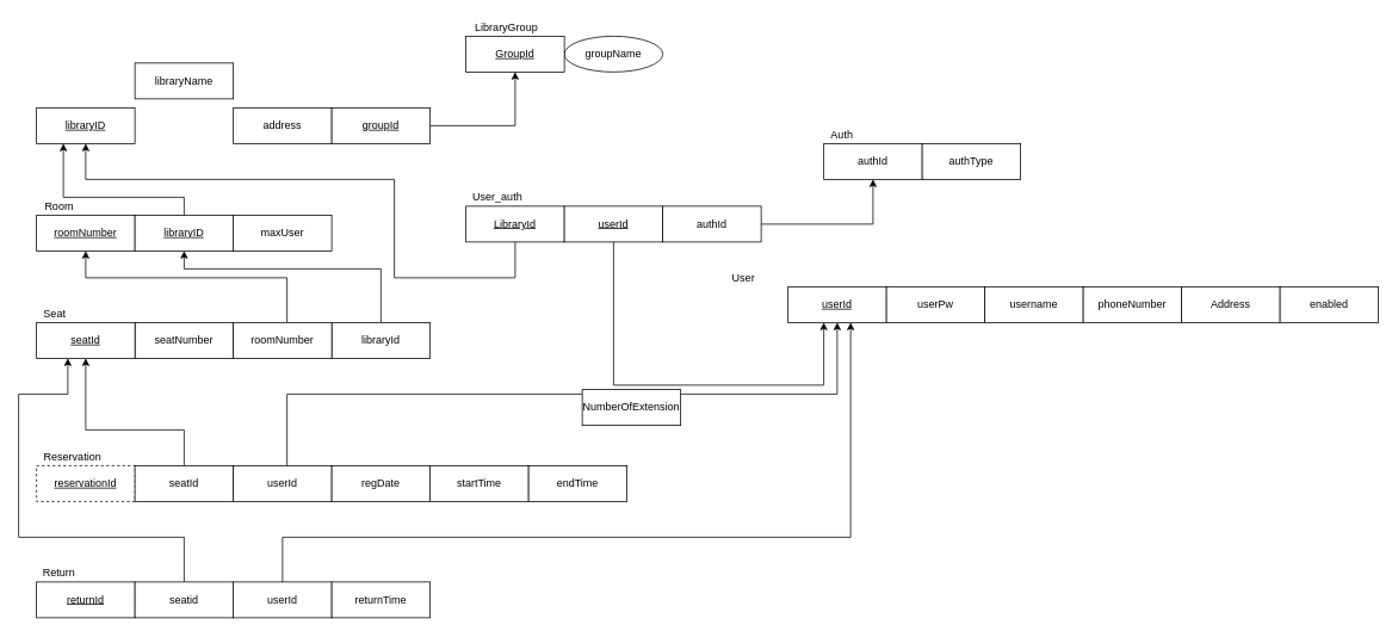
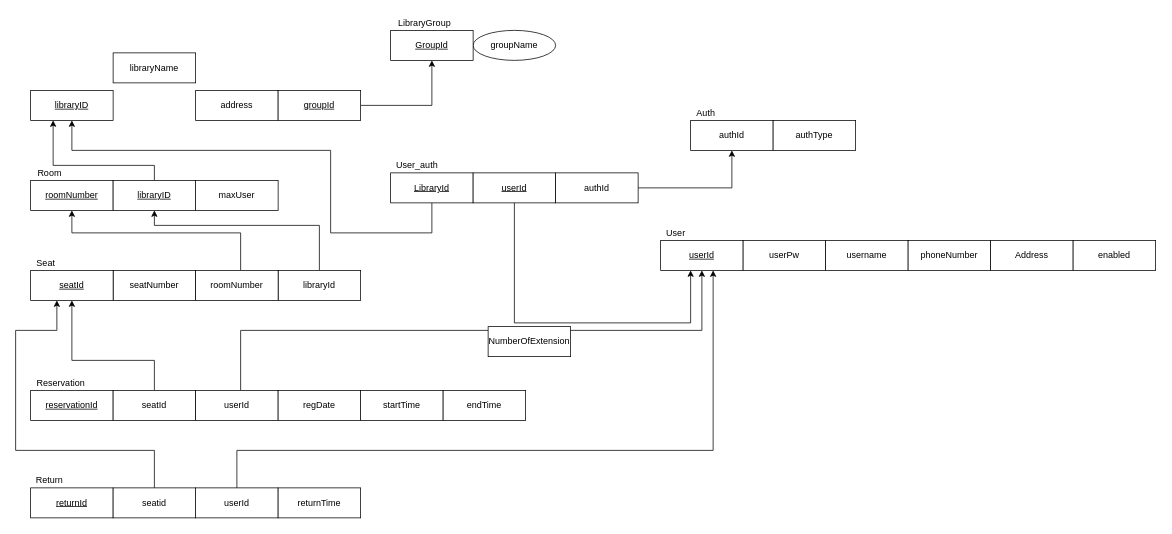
  <mxCell id="0" />
  <mxCell id="1" parent="0" />
  <mxCell id="2" value="&lt;u&gt;libraryID&lt;/u&gt;" style="rounded=0;whiteSpace=wrap;html=1;" parent="1" vertex="1"><mxGeometry x="40" y="120" width="110" height="40" as="geometry" /></mxCell>
  <mxCell id="3" value="libraryName" style="rounded=0;whiteSpace=wrap;html=1;" parent="1" vertex="1"><mxGeometry x="150" y="70" width="110" height="40" as="geometry" /></mxCell>
  <mxCell id="4" value="address" style="rounded=0;whiteSpace=wrap;html=1;" parent="1" vertex="1"><mxGeometry x="260" y="120" width="110" height="40" as="geometry" /></mxCell>
  <mxCell id="5" value="&lt;u&gt;roomNumber&lt;/u&gt;" style="rounded=0;whiteSpace=wrap;html=1;" parent="1" vertex="1"><mxGeometry x="40" y="240" width="110" height="40" as="geometry" /></mxCell>
  <mxCell id="6" value="Room" style="text;html=1;align=center;verticalAlign=middle;resizable=0;points=[];autosize=1;" parent="1" vertex="1"><mxGeometry x="40" y="220" width="50" height="20" as="geometry" /></mxCell>
  <mxCell id="7" value="maxUser" style="rounded=0;whiteSpace=wrap;html=1;" parent="1" vertex="1"><mxGeometry x="260" y="240" width="110" height="40" as="geometry" /></mxCell>
  <mxCell id="8" style="edgeStyle=orthogonalEdgeStyle;rounded=0;orthogonalLoop=1;jettySize=auto;html=1;" parent="1" source="9" edge="1"><mxGeometry relative="1" as="geometry"><Array as="points"><mxPoint x="205" y="220" /><mxPoint x="70" y="220" /><mxPoint x="70" y="160" /></Array><mxPoint x="70" y="160" as="targetPoint" /></mxGeometry></mxCell>
  <mxCell id="9" value="&lt;u&gt;libraryID&lt;/u&gt;" style="rounded=0;whiteSpace=wrap;html=1;" parent="1" vertex="1"><mxGeometry x="150" y="240" width="110" height="40" as="geometry" /></mxCell>
  <mxCell id="10" value="seatNumber" style="rounded=0;whiteSpace=wrap;html=1;" parent="1" vertex="1"><mxGeometry x="150" y="360" width="110" height="40" as="geometry" /></mxCell>
  <mxCell id="11" value="Seat" style="text;html=1;align=center;verticalAlign=middle;resizable=0;points=[];autosize=1;" parent="1" vertex="1"><mxGeometry x="40" y="340" width="40" height="20" as="geometry" /></mxCell>
  <mxCell id="12" style="edgeStyle=orthogonalEdgeStyle;rounded=0;orthogonalLoop=1;jettySize=auto;html=1;entryX=0.5;entryY=1;entryDx=0;entryDy=0;" parent="1" source="13" target="9" edge="1"><mxGeometry relative="1" as="geometry"><Array as="points"><mxPoint x="425" y="300" /><mxPoint x="205" y="300" /></Array></mxGeometry></mxCell>
  <mxCell id="13" value="libraryId" style="rounded=0;whiteSpace=wrap;html=1;" parent="1" vertex="1"><mxGeometry x="370" y="360" width="110" height="40" as="geometry" /></mxCell>
  <mxCell id="14" style="edgeStyle=orthogonalEdgeStyle;rounded=0;orthogonalLoop=1;jettySize=auto;html=1;entryX=0.5;entryY=1;entryDx=0;entryDy=0;" parent="1" source="15" target="5" edge="1"><mxGeometry relative="1" as="geometry"><Array as="points"><mxPoint x="320" y="310" /><mxPoint x="95" y="310" /></Array></mxGeometry></mxCell>
  <mxCell id="15" value="roomNumber" style="rounded=0;whiteSpace=wrap;html=1;" parent="1" vertex="1"><mxGeometry x="260" y="360" width="110" height="40" as="geometry" /></mxCell>
- <mxCell id="16" value="&lt;u&gt;reservationId&lt;/u&gt;" style="rounded=0;whiteSpace=wrap;html=1;dashed=1;" parent="1" vertex="1"><mxGeometry x="40" y="520" width="110" height="40" as="geometry" /></mxCell>
+ <mxCell id="16" value="&lt;u&gt;reservationId&lt;/u&gt;" style="rounded=0;whiteSpace=wrap;html=1;" parent="1" vertex="1"><mxGeometry x="40" y="520" width="110" height="40" as="geometry" /></mxCell>
  <mxCell id="17" value="Reservation" style="text;html=1;align=center;verticalAlign=middle;resizable=0;points=[];autosize=1;" parent="1" vertex="1"><mxGeometry x="40" y="500" width="80" height="20" as="geometry" /></mxCell>
  <mxCell id="18" style="edgeStyle=orthogonalEdgeStyle;rounded=0;orthogonalLoop=1;jettySize=auto;html=1;entryX=0.5;entryY=1;entryDx=0;entryDy=0;" edge="1" parent="1" source="19" target="49"><mxGeometry relative="1" as="geometry"><Array as="points"><mxPoint x="205" y="480" /><mxPoint x="95" y="480" /></Array></mxGeometry></mxCell>
  <mxCell id="19" value="seatId" style="rounded=0;whiteSpace=wrap;html=1;" parent="1" vertex="1"><mxGeometry x="150" y="520" width="110" height="40" as="geometry" /></mxCell>
  <mxCell id="20" style="edgeStyle=orthogonalEdgeStyle;rounded=0;orthogonalLoop=1;jettySize=auto;html=1;entryX=0.5;entryY=1;entryDx=0;entryDy=0;" parent="1" source="21" target="30" edge="1"><mxGeometry relative="1" as="geometry"><Array as="points"><mxPoint x="320" y="440" /><mxPoint x="935" y="440" /></Array></mxGeometry></mxCell>
  <mxCell id="21" value="userId" style="rounded=0;whiteSpace=wrap;html=1;" parent="1" vertex="1"><mxGeometry x="260" y="520" width="110" height="40" as="geometry" /></mxCell>
  <mxCell id="22" value="startTime" style="rounded=0;whiteSpace=wrap;html=1;" parent="1" vertex="1"><mxGeometry x="480" y="520" width="110" height="40" as="geometry" /></mxCell>
  <mxCell id="23" value="endTime" style="rounded=0;whiteSpace=wrap;html=1;" parent="1" vertex="1"><mxGeometry x="590" y="520" width="110" height="40" as="geometry" /></mxCell>
  <mxCell id="24" value="NumberOfExtension" style="rounded=0;whiteSpace=wrap;html=1;" parent="1" vertex="1"><mxGeometry x="650" y="435" width="110" height="40" as="geometry" /></mxCell>
  <mxCell id="25" value="&lt;u&gt;returnId&lt;/u&gt;" style="rounded=0;whiteSpace=wrap;html=1;" parent="1" vertex="1"><mxGeometry x="40" y="650" width="110" height="40" as="geometry" /></mxCell>
  <mxCell id="26" value="Return" style="text;html=1;align=center;verticalAlign=middle;resizable=0;points=[];autosize=1;" parent="1" vertex="1"><mxGeometry x="40" y="630" width="50" height="20" as="geometry" /></mxCell>
  <mxCell id="27" style="edgeStyle=orthogonalEdgeStyle;rounded=0;orthogonalLoop=1;jettySize=auto;html=1;" edge="1" parent="1" source="28" target="30"><mxGeometry relative="1" as="geometry"><Array as="points"><mxPoint x="315" y="600" /><mxPoint x="950" y="600" /></Array></mxGeometry></mxCell>
  <mxCell id="28" value="userId" style="rounded=0;whiteSpace=wrap;html=1;" parent="1" vertex="1"><mxGeometry x="260" y="650" width="110" height="40" as="geometry" /></mxCell>
  <mxCell id="29" value="returnTime" style="rounded=0;whiteSpace=wrap;html=1;" parent="1" vertex="1"><mxGeometry x="370" y="650" width="110" height="40" as="geometry" /></mxCell>
  <mxCell id="30" value="&lt;u&gt;userId&lt;/u&gt;" style="rounded=0;whiteSpace=wrap;html=1;" parent="1" vertex="1"><mxGeometry x="880" y="320" width="110" height="40" as="geometry" /></mxCell>
- <mxCell id="31" value="User" style="text;html=1;align=center;verticalAlign=middle;resizable=0;points=[];autosize=1;" parent="1" vertex="1"><mxGeometry x="810" y="300" width="40" height="20" as="geometry" /></mxCell>
+ <mxCell id="31" value="User" style="text;html=1;align=center;verticalAlign=middle;resizable=0;points=[];autosize=1;" parent="1" vertex="1"><mxGeometry x="880" y="300" width="40" height="20" as="geometry" /></mxCell>
  <mxCell id="32" value="userPw" style="rounded=0;whiteSpace=wrap;html=1;" parent="1" vertex="1"><mxGeometry x="990" y="320" width="110" height="40" as="geometry" /></mxCell>
  <mxCell id="33" value="username" style="rounded=0;whiteSpace=wrap;html=1;" parent="1" vertex="1"><mxGeometry x="1100" y="320" width="110" height="40" as="geometry" /></mxCell>
  <mxCell id="34" value="phoneNumber" style="rounded=0;whiteSpace=wrap;html=1;" parent="1" vertex="1"><mxGeometry x="1210" y="320" width="110" height="40" as="geometry" /></mxCell>
  <mxCell id="35" value="Address" style="rounded=0;whiteSpace=wrap;html=1;" parent="1" vertex="1"><mxGeometry x="1320" y="320" width="110" height="40" as="geometry" /></mxCell>
  <mxCell id="36" style="edgeStyle=orthogonalEdgeStyle;rounded=0;orthogonalLoop=1;jettySize=auto;html=1;entryX=0.5;entryY=1;entryDx=0;entryDy=0;" parent="1" source="37" target="2" edge="1"><mxGeometry relative="1" as="geometry"><Array as="points"><mxPoint x="575" y="310" /><mxPoint x="440" y="310" /><mxPoint x="440" y="200" /><mxPoint x="95" y="200" /></Array></mxGeometry></mxCell>
  <mxCell id="37" value="&lt;u&gt;LibraryId&lt;/u&gt;" style="rounded=0;whiteSpace=wrap;html=1;" parent="1" vertex="1"><mxGeometry x="520" y="230" width="110" height="40" as="geometry" /></mxCell>
  <mxCell id="38" style="edgeStyle=orthogonalEdgeStyle;rounded=0;orthogonalLoop=1;jettySize=auto;html=1;" parent="1" source="39" edge="1"><mxGeometry relative="1" as="geometry"><Array as="points"><mxPoint x="685" y="430" /><mxPoint x="920" y="430" /><mxPoint x="920" y="360" /></Array><mxPoint x="920" y="360" as="targetPoint" /></mxGeometry></mxCell>
  <mxCell id="39" value="&lt;u&gt;userId&lt;/u&gt;" style="rounded=0;whiteSpace=wrap;html=1;" parent="1" vertex="1"><mxGeometry x="630" y="230" width="110" height="40" as="geometry" /></mxCell>
  <mxCell id="40" value="User_auth" style="text;html=1;align=center;verticalAlign=middle;resizable=0;points=[];autosize=1;" parent="1" vertex="1"><mxGeometry x="520" y="210" width="70" height="20" as="geometry" /></mxCell>
  <mxCell id="41" value="LibraryGroup" style="text;html=1;align=center;verticalAlign=middle;resizable=0;points=[];autosize=1;" parent="1" vertex="1"><mxGeometry x="520" y="20" width="90" height="20" as="geometry" /></mxCell>
  <mxCell id="42" value="groupName" style="ellipse;whiteSpace=wrap;html=1;" parent="1" vertex="1"><mxGeometry x="630" y="40" width="110" height="40" as="geometry" /></mxCell>
  <mxCell id="43" value="&lt;u&gt;GroupId&lt;/u&gt;" style="rounded=0;whiteSpace=wrap;html=1;" parent="1" vertex="1"><mxGeometry x="520" y="40" width="110" height="40" as="geometry" /></mxCell>
  <mxCell id="44" style="edgeStyle=orthogonalEdgeStyle;rounded=0;orthogonalLoop=1;jettySize=auto;html=1;entryX=0.5;entryY=1;entryDx=0;entryDy=0;" parent="1" source="45" target="43" edge="1"><mxGeometry relative="1" as="geometry" /></mxCell>
  <mxCell id="45" value="&lt;u&gt;groupId&lt;/u&gt;" style="rounded=0;whiteSpace=wrap;html=1;" parent="1" vertex="1"><mxGeometry x="370" y="120" width="110" height="40" as="geometry" /></mxCell>
  <mxCell id="46" style="edgeStyle=orthogonalEdgeStyle;rounded=0;orthogonalLoop=1;jettySize=auto;html=1;entryX=0.318;entryY=1;entryDx=0;entryDy=0;entryPerimeter=0;" edge="1" parent="1" source="47" target="49"><mxGeometry relative="1" as="geometry"><Array as="points"><mxPoint x="205" y="600" /><mxPoint x="20" y="600" /><mxPoint x="20" y="440" /><mxPoint x="75" y="440" /></Array></mxGeometry></mxCell>
  <mxCell id="47" value="seatid" style="rounded=0;whiteSpace=wrap;html=1;" parent="1" vertex="1"><mxGeometry x="150" y="650" width="110" height="40" as="geometry" /></mxCell>
  <mxCell id="48" value="regDate" style="rounded=0;whiteSpace=wrap;html=1;" parent="1" vertex="1"><mxGeometry x="370" y="520" width="110" height="40" as="geometry" /></mxCell>
  <mxCell id="49" value="&lt;u&gt;seatId&lt;/u&gt;" style="rounded=0;whiteSpace=wrap;html=1;" vertex="1" parent="1"><mxGeometry x="40" y="360" width="110" height="40" as="geometry" /></mxCell>
  <mxCell id="50" style="edgeStyle=orthogonalEdgeStyle;rounded=0;orthogonalLoop=1;jettySize=auto;html=1;entryX=0.5;entryY=1;entryDx=0;entryDy=0;" edge="1" parent="1" source="51" target="52"><mxGeometry relative="1" as="geometry" /></mxCell>
  <mxCell id="51" value="authId" style="rounded=0;whiteSpace=wrap;html=1;" vertex="1" parent="1"><mxGeometry x="740" y="230" width="110" height="40" as="geometry" /></mxCell>
  <mxCell id="52" value="authId" style="rounded=0;whiteSpace=wrap;html=1;" vertex="1" parent="1"><mxGeometry x="920" y="160" width="110" height="40" as="geometry" /></mxCell>
  <mxCell id="53" value="authType" style="rounded=0;whiteSpace=wrap;html=1;" vertex="1" parent="1"><mxGeometry x="1030" y="160" width="110" height="40" as="geometry" /></mxCell>
  <mxCell id="54" value="Auth" style="text;html=1;align=center;verticalAlign=middle;resizable=0;points=[];autosize=1;" vertex="1" parent="1"><mxGeometry x="920" y="140" width="40" height="20" as="geometry" /></mxCell>
  <mxCell id="55" value="enabled" style="rounded=0;whiteSpace=wrap;html=1;" vertex="1" parent="1"><mxGeometry x="1430" y="320" width="110" height="40" as="geometry" /></mxCell>
